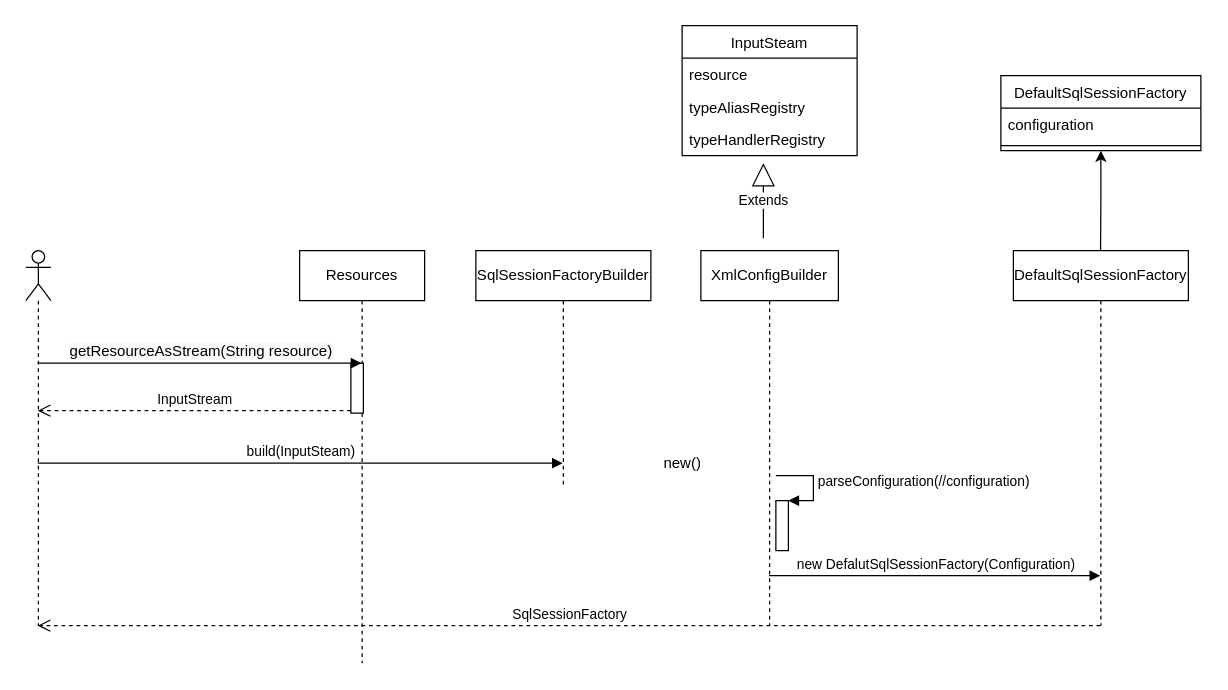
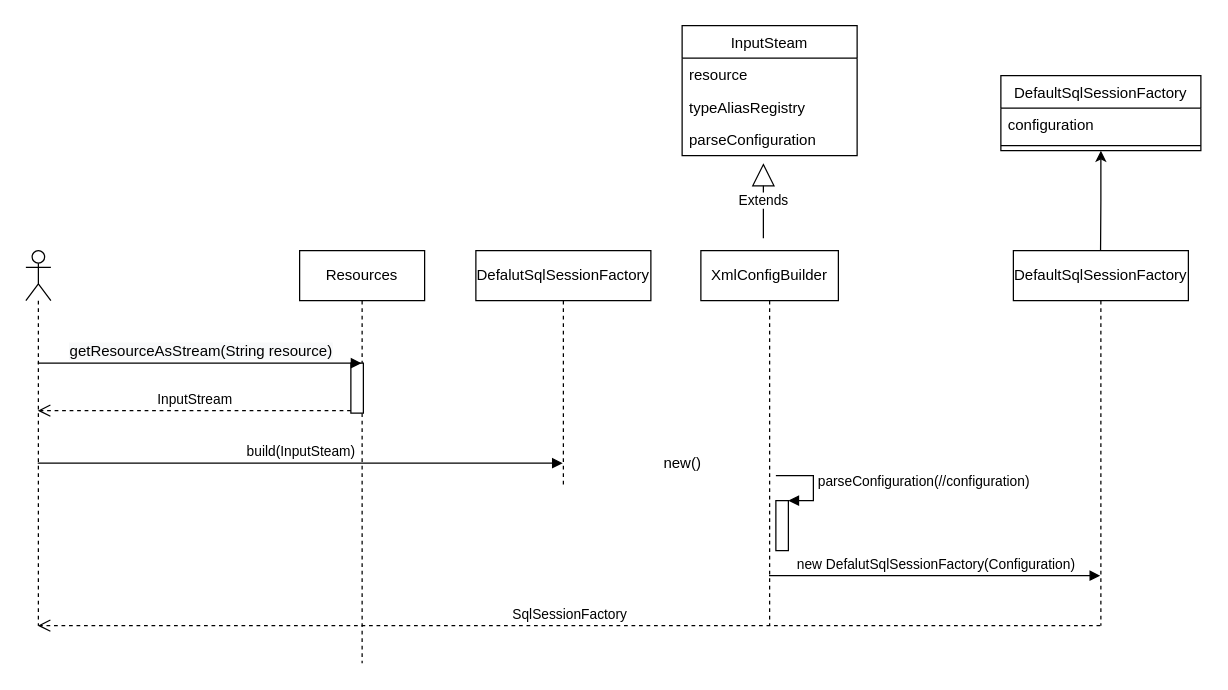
  <mxCell id="0" />
  <mxCell id="1" parent="0" />
  <mxCell id="2" value="Resources" style="shape=umlLifeline;perimeter=lifelinePerimeter;whiteSpace=wrap;html=1;container=1;collapsible=0;recursiveResize=0;outlineConnect=0;" vertex="1" parent="1"><mxGeometry x="239" y="200" width="100" height="330" as="geometry" /></mxCell>
  <mxCell id="3" value="" style="html=1;points=[];perimeter=orthogonalPerimeter;" vertex="1" parent="2"><mxGeometry x="41" y="90" width="10" height="40" as="geometry" /></mxCell>
- <mxCell id="4" value="SqlSessionFactoryBuilder&lt;br&gt;" style="shape=umlLifeline;perimeter=lifelinePerimeter;whiteSpace=wrap;html=1;container=1;collapsible=0;recursiveResize=0;outlineConnect=0;" vertex="1" parent="1"><mxGeometry x="380" y="200" width="140" height="190" as="geometry" /></mxCell>
+ <mxCell id="4" value="DefalutSqlSessionFactory&lt;br&gt;" style="shape=umlLifeline;perimeter=lifelinePerimeter;whiteSpace=wrap;html=1;container=1;collapsible=0;recursiveResize=0;outlineConnect=0;" vertex="1" parent="1"><mxGeometry x="380" y="200" width="140" height="190" as="geometry" /></mxCell>
  <mxCell id="5" value="XmlConfigBuilder" style="shape=umlLifeline;perimeter=lifelinePerimeter;whiteSpace=wrap;html=1;container=1;collapsible=0;recursiveResize=0;outlineConnect=0;" vertex="1" parent="1"><mxGeometry x="560" y="200" width="110" height="300" as="geometry" /></mxCell>
  <mxCell id="6" value="" style="edgeStyle=orthogonalEdgeStyle;rounded=0;orthogonalLoop=1;jettySize=auto;html=1;" edge="1" parent="1" source="7"><mxGeometry relative="1" as="geometry"><mxPoint x="880" y="120" as="targetPoint" /></mxGeometry></mxCell>
  <mxCell id="7" value="&lt;span style=&quot;white-space: normal&quot;&gt;DefaultSqlSessionFactory&lt;/span&gt;" style="shape=umlLifeline;perimeter=lifelinePerimeter;whiteSpace=wrap;html=1;container=1;collapsible=0;recursiveResize=0;outlineConnect=0;size=40;" vertex="1" parent="1"><mxGeometry x="810" y="200" width="140" height="300" as="geometry" /></mxCell>
  <mxCell id="8" value="" style="shape=umlLifeline;participant=umlActor;perimeter=lifelinePerimeter;whiteSpace=wrap;html=1;container=1;collapsible=0;recursiveResize=0;verticalAlign=top;spacingTop=36;labelBackgroundColor=#ffffff;outlineConnect=0;" vertex="1" parent="1"><mxGeometry x="20" y="200" width="20" height="300" as="geometry" /></mxCell>
  <mxCell id="9" value="&lt;span style=&quot;font-size: 12px ; background-color: rgb(248 , 249 , 250)&quot;&gt;getResourceAsStream(String resource)&lt;/span&gt;" style="html=1;verticalAlign=bottom;endArrow=block;" edge="1" target="2" parent="1" source="8"><mxGeometry relative="1" as="geometry"><mxPoint x="210" y="340" as="sourcePoint" /><Array as="points"><mxPoint x="200" y="290" /></Array></mxGeometry></mxCell>
  <mxCell id="10" value="InputStream" style="html=1;verticalAlign=bottom;endArrow=open;dashed=1;endSize=8;exitX=0;exitY=0.95;" edge="1" source="3" parent="1" target="8"><mxGeometry relative="1" as="geometry"><mxPoint x="210" y="416" as="targetPoint" /></mxGeometry></mxCell>
  <mxCell id="11" value="build(InputSteam)" style="html=1;verticalAlign=bottom;endArrow=block;" edge="1" parent="1" source="8" target="4"><mxGeometry width="80" relative="1" as="geometry"><mxPoint x="300" y="390" as="sourcePoint" /><mxPoint x="380" y="390" as="targetPoint" /><Array as="points"><mxPoint x="270" y="370" /></Array></mxGeometry></mxCell>
  <mxCell id="12" value="new()" style="text;html=1;align=center;verticalAlign=middle;resizable=0;points=[];autosize=1;" vertex="1" parent="1"><mxGeometry x="520" y="360" width="50" height="20" as="geometry" /></mxCell>
  <mxCell id="13" value="" style="html=1;points=[];perimeter=orthogonalPerimeter;" vertex="1" parent="1"><mxGeometry x="620" y="400" width="10" height="40" as="geometry" /></mxCell>
  <mxCell id="14" value="parseConfiguration(//configuration)" style="edgeStyle=orthogonalEdgeStyle;html=1;align=left;spacingLeft=2;endArrow=block;rounded=0;entryX=1;entryY=0;" edge="1" target="13" parent="1"><mxGeometry relative="1" as="geometry"><mxPoint x="620" y="380" as="sourcePoint" /><Array as="points"><mxPoint x="650" y="380" /></Array></mxGeometry></mxCell>
  <mxCell id="15" value="InputSteam" style="swimlane;fontStyle=0;childLayout=stackLayout;horizontal=1;startSize=26;fillColor=none;horizontalStack=0;resizeParent=1;resizeParentMax=0;resizeLast=0;collapsible=1;marginBottom=0;" vertex="1" parent="1"><mxGeometry x="545" y="20" width="140" height="104" as="geometry" /></mxCell>
  <mxCell id="16" value="resource" style="text;strokeColor=none;fillColor=none;align=left;verticalAlign=top;spacingLeft=4;spacingRight=4;overflow=hidden;rotatable=0;points=[[0,0.5],[1,0.5]];portConstraint=eastwest;" vertex="1" parent="15"><mxGeometry y="26" width="140" height="26" as="geometry" /></mxCell>
  <mxCell id="17" value="typeAliasRegistry" style="text;strokeColor=none;fillColor=none;align=left;verticalAlign=top;spacingLeft=4;spacingRight=4;overflow=hidden;rotatable=0;points=[[0,0.5],[1,0.5]];portConstraint=eastwest;" vertex="1" parent="15"><mxGeometry y="52" width="140" height="26" as="geometry" /></mxCell>
- <mxCell id="18" value="typeHandlerRegistry" style="text;strokeColor=none;fillColor=none;align=left;verticalAlign=top;spacingLeft=4;spacingRight=4;overflow=hidden;rotatable=0;points=[[0,0.5],[1,0.5]];portConstraint=eastwest;" vertex="1" parent="15"><mxGeometry y="78" width="140" height="26" as="geometry" /></mxCell>
+ <mxCell id="18" value="parseConfiguration" style="text;strokeColor=none;fillColor=none;align=left;verticalAlign=top;spacingLeft=4;spacingRight=4;overflow=hidden;rotatable=0;points=[[0,0.5],[1,0.5]];portConstraint=eastwest;" vertex="1" parent="15"><mxGeometry y="78" width="140" height="26" as="geometry" /></mxCell>
  <mxCell id="19" value="Extends" style="endArrow=block;endSize=16;endFill=0;html=1;" edge="1" parent="1"><mxGeometry width="160" relative="1" as="geometry"><mxPoint x="610" y="190" as="sourcePoint" /><mxPoint x="610" y="130" as="targetPoint" /></mxGeometry></mxCell>
  <mxCell id="20" value="DefaultSqlSessionFactory" style="swimlane;fontStyle=0;align=center;verticalAlign=top;childLayout=stackLayout;horizontal=1;startSize=26;horizontalStack=0;resizeParent=1;resizeParentMax=0;resizeLast=0;collapsible=1;marginBottom=0;" vertex="1" parent="1"><mxGeometry x="800" y="60" width="160" height="60" as="geometry" /></mxCell>
  <mxCell id="21" value="configuration" style="text;strokeColor=none;fillColor=none;align=left;verticalAlign=top;spacingLeft=4;spacingRight=4;overflow=hidden;rotatable=0;points=[[0,0.5],[1,0.5]];portConstraint=eastwest;" vertex="1" parent="20"><mxGeometry y="26" width="160" height="26" as="geometry" /></mxCell>
  <mxCell id="22" value="" style="line;strokeWidth=1;fillColor=none;align=left;verticalAlign=middle;spacingTop=-1;spacingLeft=3;spacingRight=3;rotatable=0;labelPosition=right;points=[];portConstraint=eastwest;" vertex="1" parent="20"><mxGeometry y="52" width="160" height="8" as="geometry" /></mxCell>
  <mxCell id="23" value="new DefalutSqlSessionFactory(Configuration)" style="html=1;verticalAlign=bottom;endArrow=block;" edge="1" parent="1" source="5" target="7"><mxGeometry width="80" relative="1" as="geometry"><mxPoint x="570" y="380" as="sourcePoint" /><mxPoint x="650" y="380" as="targetPoint" /><Array as="points"><mxPoint x="740" y="460" /></Array></mxGeometry></mxCell>
  <mxCell id="24" value="SqlSessionFactory" style="html=1;verticalAlign=bottom;endArrow=open;dashed=1;endSize=8;" edge="1" parent="1" source="7" target="8"><mxGeometry relative="1" as="geometry"><mxPoint x="650" y="380" as="sourcePoint" /><mxPoint x="570" y="380" as="targetPoint" /><Array as="points"><mxPoint x="740" y="500" /></Array></mxGeometry></mxCell>
